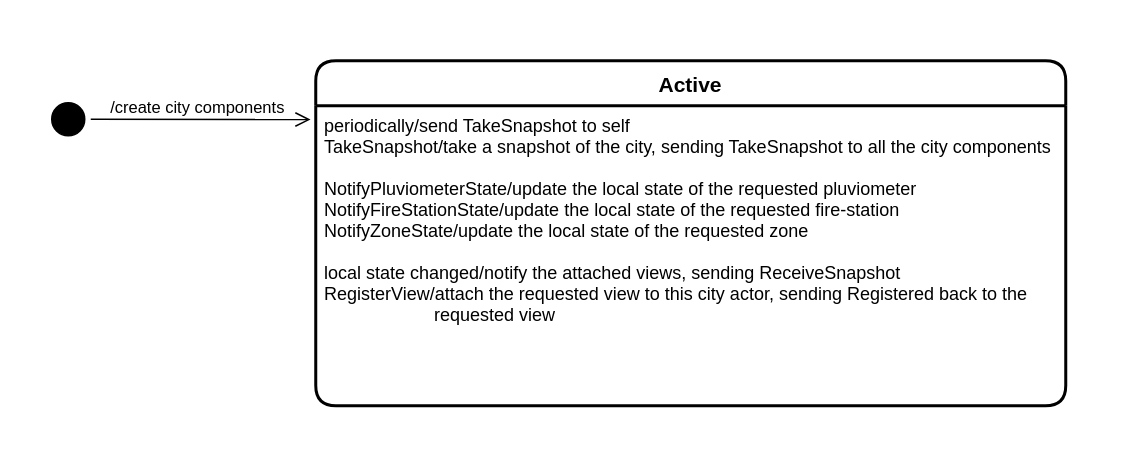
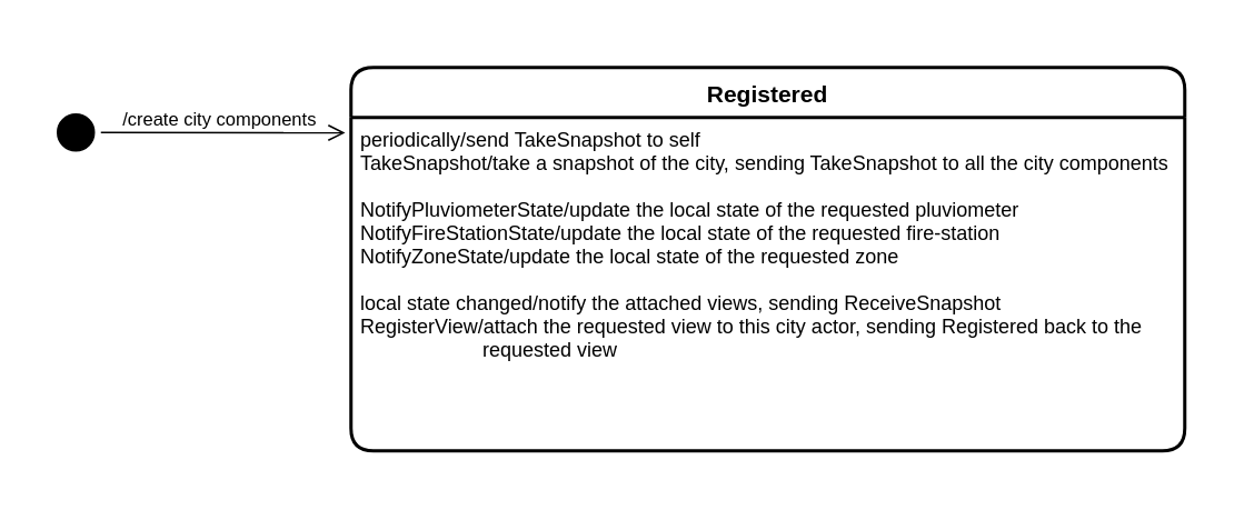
  <mxCell id="0" />
  <mxCell id="1" parent="0" />
  <mxCell id="2" value="" style="rounded=0;whiteSpace=wrap;html=1;strokeColor=none;" vertex="1" parent="1"><mxGeometry x="20" y="20" width="710" height="270" as="geometry" /></mxCell>
- <mxCell id="3" value="Active" style="swimlane;childLayout=stackLayout;horizontal=1;startSize=30;horizontalStack=0;rounded=1;fontSize=14;fontStyle=1;strokeWidth=2;resizeParent=0;resizeLast=1;shadow=0;dashed=0;align=center;" parent="1" vertex="1"><mxGeometry x="210" y="40" width="500" height="230" as="geometry" /></mxCell>
+ <mxCell id="3" value="Registered" style="swimlane;childLayout=stackLayout;horizontal=1;startSize=30;horizontalStack=0;rounded=1;fontSize=14;fontStyle=1;strokeWidth=2;resizeParent=0;resizeLast=1;shadow=0;dashed=0;align=center;" parent="1" vertex="1"><mxGeometry x="210" y="40" width="500" height="230" as="geometry" /></mxCell>
  <mxCell id="4" value="periodically/send TakeSnapshot to self&#10;TakeSnapshot/take a snapshot of the city, sending TakeSnapshot to all the city components&#10;&#10;NotifyPluviometerState/update the local state of the requested pluviometer&#10;NotifyFireStationState/update the local state of the requested fire-station&#10;NotifyZoneState/update the local state of the requested zone&#10;&#10;local state changed/notify the attached views, sending ReceiveSnapshot&#10;RegisterView/attach the requested view to this city actor, sending Registered back to the&#10;                      requested view" style="align=left;strokeColor=none;fillColor=none;spacingLeft=4;fontSize=12;verticalAlign=top;resizable=0;rotatable=0;part=1;" parent="3" vertex="1"><mxGeometry y="30" width="500" height="200" as="geometry" /></mxCell>
  <mxCell id="5" value="" style="ellipse;html=1;shape=startState;fillColor=#000000;strokeColor=#000000;" parent="1" vertex="1"><mxGeometry x="30" y="64" width="30" height="30" as="geometry" /></mxCell>
  <mxCell id="6" value="" style="html=1;verticalAlign=bottom;endArrow=open;endSize=8;strokeColor=#000000;rounded=0;entryX=-0.007;entryY=0.046;entryDx=0;entryDy=0;entryPerimeter=0;" parent="1" source="5" target="4" edge="1"><mxGeometry relative="1" as="geometry"><mxPoint x="200" y="75" as="targetPoint" /></mxGeometry></mxCell>
  <mxCell id="7" value="/create city components" style="edgeLabel;html=1;align=center;verticalAlign=middle;resizable=0;points=[];" parent="6" vertex="1" connectable="0"><mxGeometry x="-0.244" y="1" relative="1" as="geometry"><mxPoint x="15" y="-8" as="offset" /></mxGeometry></mxCell>
